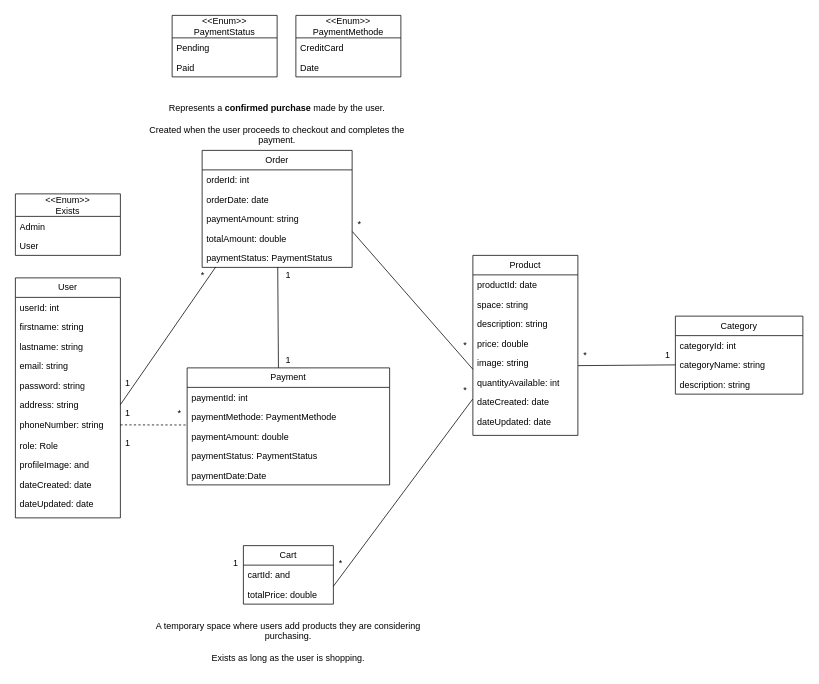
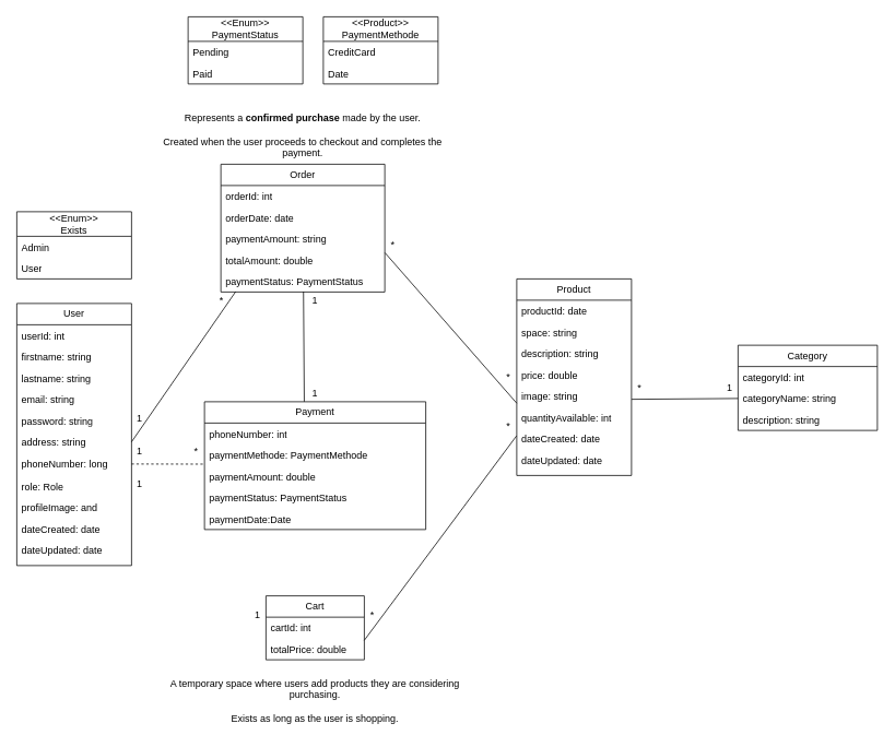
  <mxCell id="0" />
  <mxCell id="1" parent="0" />
  <mxCell id="2" value="User" style="swimlane;fontStyle=0;childLayout=stackLayout;horizontal=1;startSize=26;fillColor=none;horizontalStack=0;resizeParent=1;resizeParentMax=0;resizeLast=0;collapsible=1;marginBottom=0;whiteSpace=wrap;html=1;" parent="1" vertex="1"><mxGeometry x="20" y="370" width="140" height="320" as="geometry" /></mxCell>
  <mxCell id="3" value="userId: int" style="text;strokeColor=none;fillColor=none;align=left;verticalAlign=top;spacingLeft=4;spacingRight=4;overflow=hidden;rotatable=0;points=[[0,0.5],[1,0.5]];portConstraint=eastwest;whiteSpace=wrap;html=1;" parent="2" vertex="1"><mxGeometry y="26" width="140" height="26" as="geometry" /></mxCell>
  <mxCell id="4" value="firstname: string" style="text;strokeColor=none;fillColor=none;align=left;verticalAlign=top;spacingLeft=4;spacingRight=4;overflow=hidden;rotatable=0;points=[[0,0.5],[1,0.5]];portConstraint=eastwest;whiteSpace=wrap;html=1;" parent="2" vertex="1"><mxGeometry y="52" width="140" height="26" as="geometry" /></mxCell>
  <mxCell id="5" value="lastname: string" style="text;strokeColor=none;fillColor=none;align=left;verticalAlign=top;spacingLeft=4;spacingRight=4;overflow=hidden;rotatable=0;points=[[0,0.5],[1,0.5]];portConstraint=eastwest;whiteSpace=wrap;html=1;" parent="2" vertex="1"><mxGeometry y="78" width="140" height="26" as="geometry" /></mxCell>
  <mxCell id="6" value="email: string" style="text;strokeColor=none;fillColor=none;align=left;verticalAlign=top;spacingLeft=4;spacingRight=4;overflow=hidden;rotatable=0;points=[[0,0.5],[1,0.5]];portConstraint=eastwest;whiteSpace=wrap;html=1;" parent="2" vertex="1"><mxGeometry y="104" width="140" height="26" as="geometry" /></mxCell>
  <mxCell id="7" value="password: string" style="text;strokeColor=none;fillColor=none;align=left;verticalAlign=top;spacingLeft=4;spacingRight=4;overflow=hidden;rotatable=0;points=[[0,0.5],[1,0.5]];portConstraint=eastwest;whiteSpace=wrap;html=1;" parent="2" vertex="1"><mxGeometry y="130" width="140" height="26" as="geometry" /></mxCell>
  <mxCell id="8" value="address: string" style="text;strokeColor=none;fillColor=none;align=left;verticalAlign=top;spacingLeft=4;spacingRight=4;overflow=hidden;rotatable=0;points=[[0,0.5],[1,0.5]];portConstraint=eastwest;whiteSpace=wrap;html=1;" parent="2" vertex="1"><mxGeometry y="156" width="140" height="26" as="geometry" /></mxCell>
- <mxCell id="9" value="phoneNumber: string" style="text;strokeColor=none;fillColor=none;align=left;verticalAlign=top;spacingLeft=4;spacingRight=4;overflow=hidden;rotatable=0;points=[[0,0.5],[1,0.5]];portConstraint=eastwest;whiteSpace=wrap;html=1;" parent="2" vertex="1"><mxGeometry y="182" width="140" height="28" as="geometry" /></mxCell>
+ <mxCell id="9" value="phoneNumber: long" style="text;strokeColor=none;fillColor=none;align=left;verticalAlign=top;spacingLeft=4;spacingRight=4;overflow=hidden;rotatable=0;points=[[0,0.5],[1,0.5]];portConstraint=eastwest;whiteSpace=wrap;html=1;" parent="2" vertex="1"><mxGeometry y="182" width="140" height="28" as="geometry" /></mxCell>
  <mxCell id="10" value="role: Role" style="text;strokeColor=none;fillColor=none;align=left;verticalAlign=top;spacingLeft=4;spacingRight=4;overflow=hidden;rotatable=0;points=[[0,0.5],[1,0.5]];portConstraint=eastwest;whiteSpace=wrap;html=1;" parent="2" vertex="1"><mxGeometry y="210" width="140" height="26" as="geometry" /></mxCell>
  <mxCell id="11" value="profileImage: and" style="text;strokeColor=none;fillColor=none;align=left;verticalAlign=top;spacingLeft=4;spacingRight=4;overflow=hidden;rotatable=0;points=[[0,0.5],[1,0.5]];portConstraint=eastwest;whiteSpace=wrap;html=1;" parent="2" vertex="1"><mxGeometry y="236" width="140" height="26" as="geometry" /></mxCell>
  <mxCell id="12" value="dateCreated: date" style="text;strokeColor=none;fillColor=none;align=left;verticalAlign=top;spacingLeft=4;spacingRight=4;overflow=hidden;rotatable=0;points=[[0,0.5],[1,0.5]];portConstraint=eastwest;whiteSpace=wrap;html=1;" parent="2" vertex="1"><mxGeometry y="262" width="140" height="26" as="geometry" /></mxCell>
  <mxCell id="13" value="dateUpdated: date" style="text;strokeColor=none;fillColor=none;align=left;verticalAlign=top;spacingLeft=4;spacingRight=4;overflow=hidden;rotatable=0;points=[[0,0.5],[1,0.5]];portConstraint=eastwest;whiteSpace=wrap;html=1;" parent="2" vertex="1"><mxGeometry y="288" width="140" height="32" as="geometry" /></mxCell>
  <mxCell id="14" value="Product" style="swimlane;fontStyle=0;childLayout=stackLayout;horizontal=1;startSize=26;fillColor=none;horizontalStack=0;resizeParent=1;resizeParentMax=0;resizeLast=0;collapsible=1;marginBottom=0;whiteSpace=wrap;html=1;" parent="1" vertex="1"><mxGeometry x="630" y="340" width="140" height="240" as="geometry" /></mxCell>
  <mxCell id="15" value="productId: date" style="text;strokeColor=none;fillColor=none;align=left;verticalAlign=top;spacingLeft=4;spacingRight=4;overflow=hidden;rotatable=0;points=[[0,0.5],[1,0.5]];portConstraint=eastwest;whiteSpace=wrap;html=1;" parent="14" vertex="1"><mxGeometry y="26" width="140" height="26" as="geometry" /></mxCell>
  <mxCell id="16" value="space: string" style="text;strokeColor=none;fillColor=none;align=left;verticalAlign=top;spacingLeft=4;spacingRight=4;overflow=hidden;rotatable=0;points=[[0,0.5],[1,0.5]];portConstraint=eastwest;whiteSpace=wrap;html=1;" parent="14" vertex="1"><mxGeometry y="52" width="140" height="26" as="geometry" /></mxCell>
  <mxCell id="17" value="description: string" style="text;strokeColor=none;fillColor=none;align=left;verticalAlign=top;spacingLeft=4;spacingRight=4;overflow=hidden;rotatable=0;points=[[0,0.5],[1,0.5]];portConstraint=eastwest;whiteSpace=wrap;html=1;" parent="14" vertex="1"><mxGeometry y="78" width="140" height="26" as="geometry" /></mxCell>
  <mxCell id="18" value="price: double" style="text;strokeColor=none;fillColor=none;align=left;verticalAlign=top;spacingLeft=4;spacingRight=4;overflow=hidden;rotatable=0;points=[[0,0.5],[1,0.5]];portConstraint=eastwest;whiteSpace=wrap;html=1;" parent="14" vertex="1"><mxGeometry y="104" width="140" height="26" as="geometry" /></mxCell>
  <mxCell id="19" value="image: string" style="text;strokeColor=none;fillColor=none;align=left;verticalAlign=top;spacingLeft=4;spacingRight=4;overflow=hidden;rotatable=0;points=[[0,0.5],[1,0.5]];portConstraint=eastwest;whiteSpace=wrap;html=1;" parent="14" vertex="1"><mxGeometry y="130" width="140" height="26" as="geometry" /></mxCell>
  <mxCell id="20" value="quantityAvailable: int" style="text;strokeColor=none;fillColor=none;align=left;verticalAlign=top;spacingLeft=4;spacingRight=4;overflow=hidden;rotatable=0;points=[[0,0.5],[1,0.5]];portConstraint=eastwest;whiteSpace=wrap;html=1;" parent="14" vertex="1"><mxGeometry y="156" width="140" height="26" as="geometry" /></mxCell>
  <mxCell id="21" value="dateCreated: date" style="text;strokeColor=none;fillColor=none;align=left;verticalAlign=top;spacingLeft=4;spacingRight=4;overflow=hidden;rotatable=0;points=[[0,0.5],[1,0.5]];portConstraint=eastwest;whiteSpace=wrap;html=1;" parent="14" vertex="1"><mxGeometry y="182" width="140" height="26" as="geometry" /></mxCell>
  <mxCell id="22" value="dateUpdated: date" style="text;strokeColor=none;fillColor=none;align=left;verticalAlign=top;spacingLeft=4;spacingRight=4;overflow=hidden;rotatable=0;points=[[0,0.5],[1,0.5]];portConstraint=eastwest;whiteSpace=wrap;html=1;" parent="14" vertex="1"><mxGeometry y="208" width="140" height="32" as="geometry" /></mxCell>
  <mxCell id="23" value="Order" style="swimlane;fontStyle=0;childLayout=stackLayout;horizontal=1;startSize=26;fillColor=none;horizontalStack=0;resizeParent=1;resizeParentMax=0;resizeLast=0;collapsible=1;marginBottom=0;whiteSpace=wrap;html=1;" parent="1" vertex="1"><mxGeometry x="269" y="200" width="200" height="156" as="geometry" /></mxCell>
  <mxCell id="24" value="orderId: int" style="text;strokeColor=none;fillColor=none;align=left;verticalAlign=top;spacingLeft=4;spacingRight=4;overflow=hidden;rotatable=0;points=[[0,0.5],[1,0.5]];portConstraint=eastwest;whiteSpace=wrap;html=1;" parent="23" vertex="1"><mxGeometry y="26" width="200" height="26" as="geometry" /></mxCell>
  <mxCell id="25" value="orderDate: date" style="text;strokeColor=none;fillColor=none;align=left;verticalAlign=top;spacingLeft=4;spacingRight=4;overflow=hidden;rotatable=0;points=[[0,0.5],[1,0.5]];portConstraint=eastwest;whiteSpace=wrap;html=1;" parent="23" vertex="1"><mxGeometry y="52" width="200" height="26" as="geometry" /></mxCell>
  <mxCell id="26" value="paymentAmount: string" style="text;strokeColor=none;fillColor=none;align=left;verticalAlign=top;spacingLeft=4;spacingRight=4;overflow=hidden;rotatable=0;points=[[0,0.5],[1,0.5]];portConstraint=eastwest;whiteSpace=wrap;html=1;" parent="23" vertex="1"><mxGeometry y="78" width="200" height="26" as="geometry" /></mxCell>
  <mxCell id="27" value="totalAmount: double" style="text;strokeColor=none;fillColor=none;align=left;verticalAlign=top;spacingLeft=4;spacingRight=4;overflow=hidden;rotatable=0;points=[[0,0.5],[1,0.5]];portConstraint=eastwest;whiteSpace=wrap;html=1;" parent="23" vertex="1"><mxGeometry y="104" width="200" height="26" as="geometry" /></mxCell>
  <mxCell id="28" value="paymentStatus: PaymentStatus" style="text;strokeColor=none;fillColor=none;align=left;verticalAlign=top;spacingLeft=4;spacingRight=4;overflow=hidden;rotatable=0;points=[[0,0.5],[1,0.5]];portConstraint=eastwest;whiteSpace=wrap;html=1;" parent="23" vertex="1"><mxGeometry y="130" width="200" height="26" as="geometry" /></mxCell>
  <mxCell id="29" value="Cart" style="swimlane;fontStyle=0;childLayout=stackLayout;horizontal=1;startSize=26;fillColor=none;horizontalStack=0;resizeParent=1;resizeParentMax=0;resizeLast=0;collapsible=1;marginBottom=0;whiteSpace=wrap;html=1;" parent="1" vertex="1"><mxGeometry x="324" y="727" width="120" height="78" as="geometry" /></mxCell>
- <mxCell id="30" value="cartId: and" style="text;strokeColor=none;fillColor=none;align=left;verticalAlign=top;spacingLeft=4;spacingRight=4;overflow=hidden;rotatable=0;points=[[0,0.5],[1,0.5]];portConstraint=eastwest;whiteSpace=wrap;html=1;" parent="29" vertex="1"><mxGeometry y="26" width="120" height="26" as="geometry" /></mxCell>
+ <mxCell id="30" value="cartId: int" style="text;strokeColor=none;fillColor=none;align=left;verticalAlign=top;spacingLeft=4;spacingRight=4;overflow=hidden;rotatable=0;points=[[0,0.5],[1,0.5]];portConstraint=eastwest;whiteSpace=wrap;html=1;" parent="29" vertex="1"><mxGeometry y="26" width="120" height="26" as="geometry" /></mxCell>
  <mxCell id="31" value="totalPrice: double" style="text;strokeColor=none;fillColor=none;align=left;verticalAlign=top;spacingLeft=4;spacingRight=4;overflow=hidden;rotatable=0;points=[[0,0.5],[1,0.5]];portConstraint=eastwest;whiteSpace=wrap;html=1;" parent="29" vertex="1"><mxGeometry y="52" width="120" height="26" as="geometry" /></mxCell>
  <mxCell id="32" value="Payment" style="swimlane;fontStyle=0;childLayout=stackLayout;horizontal=1;startSize=26;fillColor=none;horizontalStack=0;resizeParent=1;resizeParentMax=0;resizeLast=0;collapsible=1;marginBottom=0;whiteSpace=wrap;html=1;" parent="1" vertex="1"><mxGeometry x="249" y="490" width="270" height="156" as="geometry" /></mxCell>
- <mxCell id="33" value="paymentId: int" style="text;strokeColor=none;fillColor=none;align=left;verticalAlign=top;spacingLeft=4;spacingRight=4;overflow=hidden;rotatable=0;points=[[0,0.5],[1,0.5]];portConstraint=eastwest;whiteSpace=wrap;html=1;" parent="32" vertex="1"><mxGeometry y="26" width="270" height="26" as="geometry" /></mxCell>
+ <mxCell id="33" value="phoneNumber: int" style="text;strokeColor=none;fillColor=none;align=left;verticalAlign=top;spacingLeft=4;spacingRight=4;overflow=hidden;rotatable=0;points=[[0,0.5],[1,0.5]];portConstraint=eastwest;whiteSpace=wrap;html=1;" parent="32" vertex="1"><mxGeometry y="26" width="270" height="26" as="geometry" /></mxCell>
  <mxCell id="34" value="paymentMethode: PaymentMethode" style="text;strokeColor=none;fillColor=none;align=left;verticalAlign=top;spacingLeft=4;spacingRight=4;overflow=hidden;rotatable=0;points=[[0,0.5],[1,0.5]];portConstraint=eastwest;whiteSpace=wrap;html=1;" parent="32" vertex="1"><mxGeometry y="52" width="270" height="26" as="geometry" /></mxCell>
  <mxCell id="35" value="paymentAmount: double" style="text;strokeColor=none;fillColor=none;align=left;verticalAlign=top;spacingLeft=4;spacingRight=4;overflow=hidden;rotatable=0;points=[[0,0.5],[1,0.5]];portConstraint=eastwest;whiteSpace=wrap;html=1;" parent="32" vertex="1"><mxGeometry y="78" width="270" height="26" as="geometry" /></mxCell>
  <mxCell id="36" value="paymentStatus: PaymentStatus" style="text;strokeColor=none;fillColor=none;align=left;verticalAlign=top;spacingLeft=4;spacingRight=4;overflow=hidden;rotatable=0;points=[[0,0.5],[1,0.5]];portConstraint=eastwest;whiteSpace=wrap;html=1;" parent="32" vertex="1"><mxGeometry y="104" width="270" height="26" as="geometry" /></mxCell>
  <mxCell id="37" value="paymentDate:Date" style="text;strokeColor=none;fillColor=none;align=left;verticalAlign=top;spacingLeft=4;spacingRight=4;overflow=hidden;rotatable=0;points=[[0,0.5],[1,0.5]];portConstraint=eastwest;whiteSpace=wrap;html=1;" parent="32" vertex="1"><mxGeometry y="130" width="270" height="26" as="geometry" /></mxCell>
  <mxCell id="38" value="Category" style="swimlane;fontStyle=0;childLayout=stackLayout;horizontal=1;startSize=26;fillColor=none;horizontalStack=0;resizeParent=1;resizeParentMax=0;resizeLast=0;collapsible=1;marginBottom=0;whiteSpace=wrap;html=1;" parent="1" vertex="1"><mxGeometry x="900" y="421" width="170" height="104" as="geometry" /></mxCell>
  <mxCell id="39" value="categoryId: int" style="text;strokeColor=none;fillColor=none;align=left;verticalAlign=top;spacingLeft=4;spacingRight=4;overflow=hidden;rotatable=0;points=[[0,0.5],[1,0.5]];portConstraint=eastwest;whiteSpace=wrap;html=1;" parent="38" vertex="1"><mxGeometry y="26" width="170" height="26" as="geometry" /></mxCell>
  <mxCell id="40" value="categoryName: string" style="text;strokeColor=none;fillColor=none;align=left;verticalAlign=top;spacingLeft=4;spacingRight=4;overflow=hidden;rotatable=0;points=[[0,0.5],[1,0.5]];portConstraint=eastwest;whiteSpace=wrap;html=1;" parent="38" vertex="1"><mxGeometry y="52" width="170" height="26" as="geometry" /></mxCell>
  <mxCell id="41" value="description: string" style="text;strokeColor=none;fillColor=none;align=left;verticalAlign=top;spacingLeft=4;spacingRight=4;overflow=hidden;rotatable=0;points=[[0,0.5],[1,0.5]];portConstraint=eastwest;whiteSpace=wrap;html=1;" parent="38" vertex="1"><mxGeometry y="78" width="170" height="26" as="geometry" /></mxCell>
  <mxCell id="42" value="" style="endArrow=none;html=1;rounded=0;exitX=1;exitY=0.5;exitDx=0;exitDy=0;entryX=0.09;entryY=0.987;entryDx=0;entryDy=0;entryPerimeter=0;fillColor=none;" parent="1" source="8" target="28" edge="1"><mxGeometry width="50" height="50" relative="1" as="geometry"><mxPoint x="250" y="710" as="sourcePoint" /><mxPoint x="287.6" y="381.792" as="targetPoint" /></mxGeometry></mxCell>
  <mxCell id="43" value="" style="endArrow=none;html=1;rounded=0;exitX=1;exitY=0.5;exitDx=0;exitDy=0;entryX=0.002;entryY=0.929;entryDx=0;entryDy=0;entryPerimeter=0;fillColor=none;dashed=1;" parent="1" source="9" target="34" edge="1"><mxGeometry width="50" height="50" relative="1" as="geometry"><mxPoint x="190" y="580" as="sourcePoint" /><mxPoint x="240" y="530" as="targetPoint" /></mxGeometry></mxCell>
  <mxCell id="44" value="" style="endArrow=none;html=1;rounded=0;entryX=0;entryY=0.839;entryDx=0;entryDy=0;entryPerimeter=0;exitX=1.001;exitY=0.158;exitDx=0;exitDy=0;exitPerimeter=0;fillColor=none;" parent="1" source="27" edge="1"><mxGeometry width="50" height="50" relative="1" as="geometry"><mxPoint x="480" y="310" as="sourcePoint" /><mxPoint x="630" y="491.814" as="targetPoint" /></mxGeometry></mxCell>
  <mxCell id="45" value="" style="endArrow=none;html=1;rounded=0;exitX=0.451;exitY=-0.001;exitDx=0;exitDy=0;exitPerimeter=0;entryX=0.504;entryY=0.987;entryDx=0;entryDy=0;entryPerimeter=0;fillColor=none;" parent="1" source="32" target="28" edge="1"><mxGeometry width="50" height="50" relative="1" as="geometry"><mxPoint x="320" y="450" as="sourcePoint" /><mxPoint x="370" y="360" as="targetPoint" /></mxGeometry></mxCell>
  <mxCell id="46" value="" style="endArrow=none;html=1;rounded=0;exitX=0.999;exitY=0.09;exitDx=0;exitDy=0;exitPerimeter=0;entryX=-0.002;entryY=0.372;entryDx=0;entryDy=0;entryPerimeter=0;fillColor=none;" parent="1" source="31" target="21" edge="1"><mxGeometry width="50" height="50" relative="1" as="geometry"><mxPoint x="560" y="770" as="sourcePoint" /><mxPoint x="610" y="720" as="targetPoint" /></mxGeometry></mxCell>
  <mxCell id="47" value="" style="endArrow=none;html=1;rounded=0;exitX=1.002;exitY=0.654;exitDx=0;exitDy=0;exitPerimeter=0;entryX=0;entryY=0.5;entryDx=0;entryDy=0;fillColor=none;" parent="1" target="40" edge="1"><mxGeometry width="50" height="50" relative="1" as="geometry"><mxPoint x="770.28" y="487.004" as="sourcePoint" /><mxPoint x="900" y="460" as="targetPoint" /></mxGeometry></mxCell>
  <mxCell id="48" value="*" style="text;html=1;align=center;verticalAlign=middle;whiteSpace=wrap;rounded=0;fillColor=none;" parent="1" vertex="1"><mxGeometry x="260" y="356" width="20" height="20" as="geometry" /></mxCell>
  <mxCell id="49" value="1" style="text;html=1;align=center;verticalAlign=middle;whiteSpace=wrap;rounded=0;fillColor=none;" parent="1" vertex="1"><mxGeometry x="160" y="500" width="20" height="20" as="geometry" /></mxCell>
  <mxCell id="50" value="1" style="text;html=1;align=center;verticalAlign=middle;whiteSpace=wrap;rounded=0;fillColor=none;" parent="1" vertex="1"><mxGeometry x="160" y="580" width="20" height="20" as="geometry" /></mxCell>
  <mxCell id="51" value="1" style="text;html=1;align=center;verticalAlign=middle;whiteSpace=wrap;rounded=0;fillColor=none;" parent="1" vertex="1"><mxGeometry x="304" y="740" width="20" height="20" as="geometry" /></mxCell>
  <mxCell id="52" value="1" style="text;html=1;align=center;verticalAlign=middle;whiteSpace=wrap;rounded=0;fillColor=none;" parent="1" vertex="1"><mxGeometry x="160" y="540" width="20" height="20" as="geometry" /></mxCell>
  <mxCell id="53" value="*" style="text;html=1;align=center;verticalAlign=middle;whiteSpace=wrap;rounded=0;fillColor=none;" parent="1" vertex="1"><mxGeometry x="229" y="540" width="20" height="20" as="geometry" /></mxCell>
  <mxCell id="54" value="*" style="text;html=1;align=center;verticalAlign=middle;whiteSpace=wrap;rounded=0;fillColor=none;" parent="1" vertex="1"><mxGeometry x="469" y="289" width="20" height="20" as="geometry" /></mxCell>
  <mxCell id="55" value="*" style="text;html=1;align=center;verticalAlign=middle;whiteSpace=wrap;rounded=0;fillColor=none;" parent="1" vertex="1"><mxGeometry x="610" y="450" width="20" height="20" as="geometry" /></mxCell>
  <mxCell id="56" value="*" style="text;html=1;align=center;verticalAlign=middle;whiteSpace=wrap;rounded=0;fillColor=none;" parent="1" vertex="1"><mxGeometry x="770" y="463" width="20" height="20" as="geometry" /></mxCell>
  <mxCell id="57" value="1" style="text;html=1;align=center;verticalAlign=middle;whiteSpace=wrap;rounded=0;fillColor=none;" parent="1" vertex="1"><mxGeometry x="880" y="463" width="20" height="20" as="geometry" /></mxCell>
  <mxCell id="58" value="*" style="text;html=1;align=center;verticalAlign=middle;whiteSpace=wrap;rounded=0;fillColor=none;" parent="1" vertex="1"><mxGeometry x="444" y="740" width="20" height="20" as="geometry" /></mxCell>
  <mxCell id="59" value="*" style="text;html=1;align=center;verticalAlign=middle;whiteSpace=wrap;rounded=0;fillColor=none;" parent="1" vertex="1"><mxGeometry x="610" y="510" width="20" height="20" as="geometry" /></mxCell>
  <mxCell id="60" value="1" style="text;html=1;align=center;verticalAlign=middle;whiteSpace=wrap;rounded=0;fillColor=none;" parent="1" vertex="1"><mxGeometry x="374" y="356" width="20" height="20" as="geometry" /></mxCell>
  <mxCell id="61" value="1" style="text;html=1;align=center;verticalAlign=middle;whiteSpace=wrap;rounded=0;fillColor=none;" parent="1" vertex="1"><mxGeometry x="374" y="470" width="20" height="20" as="geometry" /></mxCell>
  <mxCell id="62" value="&amp;lt;&amp;lt;Enum&amp;gt;&amp;gt;&lt;br&gt;Exists" style="swimlane;fontStyle=0;childLayout=stackLayout;horizontal=1;startSize=30;fillColor=none;horizontalStack=0;resizeParent=1;resizeParentMax=0;resizeLast=0;collapsible=1;marginBottom=0;whiteSpace=wrap;html=1;" parent="1" vertex="1"><mxGeometry x="20" y="258" width="140" height="82" as="geometry" /></mxCell>
  <mxCell id="63" value="Admin" style="text;strokeColor=none;fillColor=none;align=left;verticalAlign=top;spacingLeft=4;spacingRight=4;overflow=hidden;rotatable=0;points=[[0,0.5],[1,0.5]];portConstraint=eastwest;whiteSpace=wrap;html=1;" parent="62" vertex="1"><mxGeometry y="30" width="140" height="26" as="geometry" /></mxCell>
  <mxCell id="64" value="User" style="text;strokeColor=none;fillColor=none;align=left;verticalAlign=top;spacingLeft=4;spacingRight=4;overflow=hidden;rotatable=0;points=[[0,0.5],[1,0.5]];portConstraint=eastwest;whiteSpace=wrap;html=1;" parent="62" vertex="1"><mxGeometry y="56" width="140" height="26" as="geometry" /></mxCell>
  <mxCell id="65" value="&amp;lt;&amp;lt;Enum&amp;gt;&amp;gt;&lt;br&gt;PaymentStatus" style="swimlane;fontStyle=0;childLayout=stackLayout;horizontal=1;startSize=30;fillColor=none;horizontalStack=0;resizeParent=1;resizeParentMax=0;resizeLast=0;collapsible=1;marginBottom=0;whiteSpace=wrap;html=1;" parent="1" vertex="1"><mxGeometry x="229" y="20" width="140" height="82" as="geometry" /></mxCell>
  <mxCell id="66" value="Pending" style="text;strokeColor=none;fillColor=none;align=left;verticalAlign=top;spacingLeft=4;spacingRight=4;overflow=hidden;rotatable=0;points=[[0,0.5],[1,0.5]];portConstraint=eastwest;whiteSpace=wrap;html=1;" parent="65" vertex="1"><mxGeometry y="30" width="140" height="26" as="geometry" /></mxCell>
  <mxCell id="67" value="Paid" style="text;strokeColor=none;fillColor=none;align=left;verticalAlign=top;spacingLeft=4;spacingRight=4;overflow=hidden;rotatable=0;points=[[0,0.5],[1,0.5]];portConstraint=eastwest;whiteSpace=wrap;html=1;" parent="65" vertex="1"><mxGeometry y="56" width="140" height="26" as="geometry" /></mxCell>
- <mxCell id="68" value="&amp;lt;&amp;lt;Enum&amp;gt;&amp;gt;&lt;br&gt;PaymentMethode" style="swimlane;fontStyle=0;childLayout=stackLayout;horizontal=1;startSize=30;fillColor=none;horizontalStack=0;resizeParent=1;resizeParentMax=0;resizeLast=0;collapsible=1;marginBottom=0;whiteSpace=wrap;html=1;" parent="1" vertex="1"><mxGeometry x="394" y="20" width="140" height="82" as="geometry" /></mxCell>
+ <mxCell id="68" value="&amp;lt;&amp;lt;Product&amp;gt;&amp;gt;&lt;br&gt;PaymentMethode" style="swimlane;fontStyle=0;childLayout=stackLayout;horizontal=1;startSize=30;fillColor=none;horizontalStack=0;resizeParent=1;resizeParentMax=0;resizeLast=0;collapsible=1;marginBottom=0;whiteSpace=wrap;html=1;" parent="1" vertex="1"><mxGeometry x="394" y="20" width="140" height="82" as="geometry" /></mxCell>
  <mxCell id="69" value="CreditCard" style="text;strokeColor=none;fillColor=none;align=left;verticalAlign=top;spacingLeft=4;spacingRight=4;overflow=hidden;rotatable=0;points=[[0,0.5],[1,0.5]];portConstraint=eastwest;whiteSpace=wrap;html=1;" parent="68" vertex="1"><mxGeometry y="30" width="140" height="26" as="geometry" /></mxCell>
  <mxCell id="70" value="Date" style="text;strokeColor=none;fillColor=none;align=left;verticalAlign=top;spacingLeft=4;spacingRight=4;overflow=hidden;rotatable=0;points=[[0,0.5],[1,0.5]];portConstraint=eastwest;whiteSpace=wrap;html=1;" parent="68" vertex="1"><mxGeometry y="56" width="140" height="26" as="geometry" /></mxCell>
  <mxCell id="71" value="Represents a &lt;strong&gt;confirmed purchase&lt;/strong&gt; made by the user.&lt;br&gt;&lt;br&gt;Created when the user proceeds to checkout and completes the payment." style="text;html=1;align=center;verticalAlign=middle;whiteSpace=wrap;rounded=0;" vertex="1" parent="1"><mxGeometry x="176" y="130" width="386" height="70" as="geometry" /></mxCell>
  <mxCell id="72" value="A temporary space where users add products they are considering purchasing.&lt;br&gt;&lt;br&gt;Exists as long as the user is shopping." style="text;html=1;align=center;verticalAlign=middle;whiteSpace=wrap;rounded=0;" vertex="1" parent="1"><mxGeometry x="191" y="820" width="386" height="70" as="geometry" /></mxCell>
